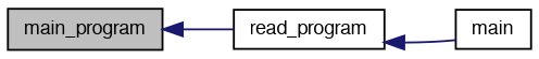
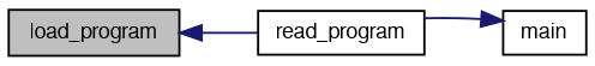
  digraph {
    rankdir=LR
    node [color=black fillcolor=white fontname=FreeSans fontsize=10 shape=record style=filled]
    edge [color=midnightblue dir=back fontname=FreeSans fontsize=10 labelfontname=FreeSans labelfontsize=10 style=solid]
-   n1 [fillcolor=grey75 fontcolor=black height=0.2 label=main_program width=0.4]
+   n1 [fillcolor=grey75 fontcolor=black height=0.2 label=load_program width=0.4]
    n2 [height=0.2 label=read_program width=0.4]
    n3 [height=0.2 label=main width=0.4]
    n1 -> n2
-   n2 -> n3
+   n3 -> n2
  }
